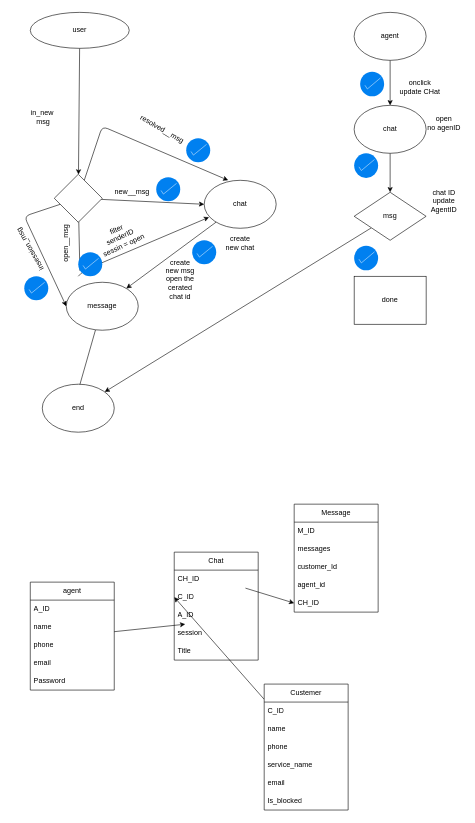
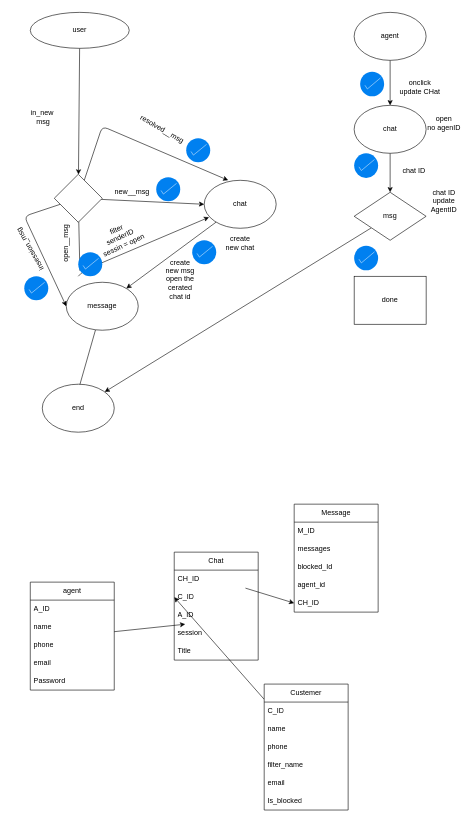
  <mxCell id="0" />
  <mxCell id="1" parent="0" />
  <mxCell id="2" style="edgeStyle=none;html=1;entryX=0;entryY=0.5;entryDx=0;entryDy=0;" parent="1" source="3" target="19" edge="1"><mxGeometry relative="1" as="geometry" /></mxCell>
  <mxCell id="3" value="Custemer" style="swimlane;fontStyle=0;childLayout=stackLayout;horizontal=1;startSize=30;horizontalStack=0;resizeParent=1;resizeParentMax=0;resizeLast=0;collapsible=1;marginBottom=0;whiteSpace=wrap;html=1;" parent="1" vertex="1"><mxGeometry x="440" y="1140" width="140" height="210" as="geometry" /></mxCell>
  <mxCell id="4" value="C_ID" style="text;strokeColor=none;fillColor=none;align=left;verticalAlign=middle;spacingLeft=4;spacingRight=4;overflow=hidden;points=[[0,0.5],[1,0.5]];portConstraint=eastwest;rotatable=0;whiteSpace=wrap;html=1;" parent="3" vertex="1"><mxGeometry y="30" width="140" height="30" as="geometry" /></mxCell>
  <mxCell id="5" value="name" style="text;strokeColor=none;fillColor=none;align=left;verticalAlign=middle;spacingLeft=4;spacingRight=4;overflow=hidden;points=[[0,0.5],[1,0.5]];portConstraint=eastwest;rotatable=0;whiteSpace=wrap;html=1;" parent="3" vertex="1"><mxGeometry y="60" width="140" height="30" as="geometry" /></mxCell>
  <mxCell id="6" value="phone" style="text;strokeColor=none;fillColor=none;align=left;verticalAlign=middle;spacingLeft=4;spacingRight=4;overflow=hidden;points=[[0,0.5],[1,0.5]];portConstraint=eastwest;rotatable=0;whiteSpace=wrap;html=1;" parent="3" vertex="1"><mxGeometry y="90" width="140" height="30" as="geometry" /></mxCell>
- <mxCell id="7" value="service_name" style="text;strokeColor=none;fillColor=none;align=left;verticalAlign=middle;spacingLeft=4;spacingRight=4;overflow=hidden;points=[[0,0.5],[1,0.5]];portConstraint=eastwest;rotatable=0;whiteSpace=wrap;html=1;" parent="3" vertex="1"><mxGeometry y="120" width="140" height="30" as="geometry" /></mxCell>
+ <mxCell id="7" value="filter_name" style="text;strokeColor=none;fillColor=none;align=left;verticalAlign=middle;spacingLeft=4;spacingRight=4;overflow=hidden;points=[[0,0.5],[1,0.5]];portConstraint=eastwest;rotatable=0;whiteSpace=wrap;html=1;" parent="3" vertex="1"><mxGeometry y="120" width="140" height="30" as="geometry" /></mxCell>
  <mxCell id="8" value="email" style="text;strokeColor=none;fillColor=none;align=left;verticalAlign=middle;spacingLeft=4;spacingRight=4;overflow=hidden;points=[[0,0.5],[1,0.5]];portConstraint=eastwest;rotatable=0;whiteSpace=wrap;html=1;" parent="3" vertex="1"><mxGeometry y="150" width="140" height="30" as="geometry" /></mxCell>
  <mxCell id="9" value="Is_blocked" style="text;strokeColor=none;fillColor=none;align=left;verticalAlign=middle;spacingLeft=4;spacingRight=4;overflow=hidden;points=[[0,0.5],[1,0.5]];portConstraint=eastwest;rotatable=0;whiteSpace=wrap;html=1;" parent="3" vertex="1"><mxGeometry y="180" width="140" height="30" as="geometry" /></mxCell>
  <mxCell id="10" style="edgeStyle=none;html=1;entryX=0.131;entryY=0.006;entryDx=0;entryDy=0;entryPerimeter=0;" parent="1" source="11" target="21" edge="1"><mxGeometry relative="1" as="geometry" /></mxCell>
  <mxCell id="11" value="agent" style="swimlane;fontStyle=0;childLayout=stackLayout;horizontal=1;startSize=30;horizontalStack=0;resizeParent=1;resizeParentMax=0;resizeLast=0;collapsible=1;marginBottom=0;whiteSpace=wrap;html=1;" parent="1" vertex="1"><mxGeometry x="50" y="970" width="140" height="180" as="geometry" /></mxCell>
  <mxCell id="12" value="A_ID" style="text;strokeColor=none;fillColor=none;align=left;verticalAlign=middle;spacingLeft=4;spacingRight=4;overflow=hidden;points=[[0,0.5],[1,0.5]];portConstraint=eastwest;rotatable=0;whiteSpace=wrap;html=1;" parent="11" vertex="1"><mxGeometry y="30" width="140" height="30" as="geometry" /></mxCell>
  <mxCell id="13" value="name" style="text;strokeColor=none;fillColor=none;align=left;verticalAlign=middle;spacingLeft=4;spacingRight=4;overflow=hidden;points=[[0,0.5],[1,0.5]];portConstraint=eastwest;rotatable=0;whiteSpace=wrap;html=1;" parent="11" vertex="1"><mxGeometry y="60" width="140" height="30" as="geometry" /></mxCell>
  <mxCell id="14" value="phone" style="text;strokeColor=none;fillColor=none;align=left;verticalAlign=middle;spacingLeft=4;spacingRight=4;overflow=hidden;points=[[0,0.5],[1,0.5]];portConstraint=eastwest;rotatable=0;whiteSpace=wrap;html=1;" parent="11" vertex="1"><mxGeometry y="90" width="140" height="30" as="geometry" /></mxCell>
  <mxCell id="15" value="email" style="text;strokeColor=none;fillColor=none;align=left;verticalAlign=middle;spacingLeft=4;spacingRight=4;overflow=hidden;points=[[0,0.5],[1,0.5]];portConstraint=eastwest;rotatable=0;whiteSpace=wrap;html=1;" parent="11" vertex="1"><mxGeometry y="120" width="140" height="30" as="geometry" /></mxCell>
  <mxCell id="16" value="Password" style="text;strokeColor=none;fillColor=none;align=left;verticalAlign=middle;spacingLeft=4;spacingRight=4;overflow=hidden;points=[[0,0.5],[1,0.5]];portConstraint=eastwest;rotatable=0;whiteSpace=wrap;html=1;" parent="11" vertex="1"><mxGeometry y="150" width="140" height="30" as="geometry" /></mxCell>
  <mxCell id="17" value="Chat" style="swimlane;fontStyle=0;childLayout=stackLayout;horizontal=1;startSize=30;horizontalStack=0;resizeParent=1;resizeParentMax=0;resizeLast=0;collapsible=1;marginBottom=0;whiteSpace=wrap;html=1;" parent="1" vertex="1"><mxGeometry x="290" y="920" width="140" height="180" as="geometry" /></mxCell>
  <mxCell id="18" value="CH_ID" style="text;strokeColor=none;fillColor=none;align=left;verticalAlign=middle;spacingLeft=4;spacingRight=4;overflow=hidden;points=[[0,0.5],[1,0.5]];portConstraint=eastwest;rotatable=0;whiteSpace=wrap;html=1;" parent="17" vertex="1"><mxGeometry y="30" width="140" height="30" as="geometry" /></mxCell>
  <mxCell id="19" value="C_ID" style="text;strokeColor=none;fillColor=none;align=left;verticalAlign=middle;spacingLeft=4;spacingRight=4;overflow=hidden;points=[[0,0.5],[1,0.5]];portConstraint=eastwest;rotatable=0;whiteSpace=wrap;html=1;" parent="17" vertex="1"><mxGeometry y="60" width="140" height="30" as="geometry" /></mxCell>
  <mxCell id="20" value="A_ID" style="text;strokeColor=none;fillColor=none;align=left;verticalAlign=middle;spacingLeft=4;spacingRight=4;overflow=hidden;points=[[0,0.5],[1,0.5]];portConstraint=eastwest;rotatable=0;whiteSpace=wrap;html=1;" parent="17" vertex="1"><mxGeometry y="90" width="140" height="30" as="geometry" /></mxCell>
  <mxCell id="21" value="session" style="text;strokeColor=none;fillColor=none;align=left;verticalAlign=middle;spacingLeft=4;spacingRight=4;overflow=hidden;points=[[0,0.5],[1,0.5]];portConstraint=eastwest;rotatable=0;whiteSpace=wrap;html=1;" parent="17" vertex="1"><mxGeometry y="120" width="140" height="30" as="geometry" /></mxCell>
  <mxCell id="22" value="Title" style="text;strokeColor=none;fillColor=none;align=left;verticalAlign=middle;spacingLeft=4;spacingRight=4;overflow=hidden;points=[[0,0.5],[1,0.5]];portConstraint=eastwest;rotatable=0;whiteSpace=wrap;html=1;" parent="17" vertex="1"><mxGeometry y="150" width="140" height="30" as="geometry" /></mxCell>
  <mxCell id="23" value="Message" style="swimlane;fontStyle=0;childLayout=stackLayout;horizontal=1;startSize=30;horizontalStack=0;resizeParent=1;resizeParentMax=0;resizeLast=0;collapsible=1;marginBottom=0;whiteSpace=wrap;html=1;" parent="1" vertex="1"><mxGeometry x="490" y="840" width="140" height="180" as="geometry" /></mxCell>
  <mxCell id="24" value="M_ID" style="text;strokeColor=none;fillColor=none;align=left;verticalAlign=middle;spacingLeft=4;spacingRight=4;overflow=hidden;points=[[0,0.5],[1,0.5]];portConstraint=eastwest;rotatable=0;whiteSpace=wrap;html=1;" parent="23" vertex="1"><mxGeometry y="30" width="140" height="30" as="geometry" /></mxCell>
  <mxCell id="25" value="messages" style="text;strokeColor=none;fillColor=none;align=left;verticalAlign=middle;spacingLeft=4;spacingRight=4;overflow=hidden;points=[[0,0.5],[1,0.5]];portConstraint=eastwest;rotatable=0;whiteSpace=wrap;html=1;" parent="23" vertex="1"><mxGeometry y="60" width="140" height="30" as="geometry" /></mxCell>
- <mxCell id="26" value="customer_Id" style="text;strokeColor=none;fillColor=none;align=left;verticalAlign=middle;spacingLeft=4;spacingRight=4;overflow=hidden;points=[[0,0.5],[1,0.5]];portConstraint=eastwest;rotatable=0;whiteSpace=wrap;html=1;" parent="23" vertex="1"><mxGeometry y="90" width="140" height="30" as="geometry" /></mxCell>
+ <mxCell id="26" value="blocked_Id" style="text;strokeColor=none;fillColor=none;align=left;verticalAlign=middle;spacingLeft=4;spacingRight=4;overflow=hidden;points=[[0,0.5],[1,0.5]];portConstraint=eastwest;rotatable=0;whiteSpace=wrap;html=1;" parent="23" vertex="1"><mxGeometry y="90" width="140" height="30" as="geometry" /></mxCell>
  <mxCell id="27" value="agent_id" style="text;strokeColor=none;fillColor=none;align=left;verticalAlign=middle;spacingLeft=4;spacingRight=4;overflow=hidden;points=[[0,0.5],[1,0.5]];portConstraint=eastwest;rotatable=0;whiteSpace=wrap;html=1;" parent="23" vertex="1"><mxGeometry y="120" width="140" height="30" as="geometry" /></mxCell>
  <mxCell id="28" value="CH_ID" style="text;strokeColor=none;fillColor=none;align=left;verticalAlign=middle;spacingLeft=4;spacingRight=4;overflow=hidden;points=[[0,0.5],[1,0.5]];portConstraint=eastwest;rotatable=0;whiteSpace=wrap;html=1;" parent="23" vertex="1"><mxGeometry y="150" width="140" height="30" as="geometry" /></mxCell>
  <mxCell id="29" style="edgeStyle=none;html=1;entryX=0;entryY=0.5;entryDx=0;entryDy=0;" parent="1" source="18" target="28" edge="1"><mxGeometry relative="1" as="geometry" /></mxCell>
  <mxCell id="30" style="edgeStyle=none;html=1;" parent="1" source="31" target="38" edge="1"><mxGeometry relative="1" as="geometry"><mxPoint x="110" y="160" as="targetPoint" /></mxGeometry></mxCell>
  <mxCell id="31" value="user" style="ellipse;whiteSpace=wrap;html=1;" parent="1" vertex="1"><mxGeometry x="50" y="20" width="165" height="60" as="geometry" /></mxCell>
  <mxCell id="32" style="edgeStyle=none;html=1;" parent="1" source="33" target="48" edge="1"><mxGeometry relative="1" as="geometry" /></mxCell>
  <mxCell id="33" value="chat" style="ellipse;whiteSpace=wrap;html=1;" parent="1" vertex="1"><mxGeometry x="340" y="300" width="120" height="80" as="geometry" /></mxCell>
  <mxCell id="34" style="edgeStyle=none;html=1;entryX=0;entryY=0.5;entryDx=0;entryDy=0;" parent="1" source="38" target="33" edge="1"><mxGeometry relative="1" as="geometry" /></mxCell>
  <mxCell id="35" style="edgeStyle=none;html=1;entryX=0.067;entryY=0.77;entryDx=0;entryDy=0;entryPerimeter=0;startArrow=none;" parent="1" source="61" target="33" edge="1"><mxGeometry relative="1" as="geometry"><mxPoint x="170" y="430" as="targetPoint" /><Array as="points"><mxPoint x="140" y="450" /></Array></mxGeometry></mxCell>
  <mxCell id="36" style="edgeStyle=none;html=1;entryX=0.333;entryY=0;entryDx=0;entryDy=0;entryPerimeter=0;" parent="1" source="38" target="33" edge="1"><mxGeometry relative="1" as="geometry"><mxPoint x="210" y="170" as="targetPoint" /><Array as="points"><mxPoint x="170" y="210" /></Array></mxGeometry></mxCell>
  <mxCell id="37" style="edgeStyle=none;html=1;entryX=0;entryY=0.5;entryDx=0;entryDy=0;" edge="1" parent="1" source="38" target="48"><mxGeometry relative="1" as="geometry"><mxPoint y="330" as="targetPoint" x="-40" /><Array as="points"><mxPoint x="40" y="360" /></Array></mxGeometry></mxCell>
  <mxCell id="38" value="" style="rhombus;whiteSpace=wrap;html=1;" parent="1" vertex="1"><mxGeometry x="90" y="290" width="80" height="80" as="geometry" /></mxCell>
  <mxCell id="39" value="new__msg" style="text;html=1;strokeColor=none;fillColor=none;align=center;verticalAlign=middle;whiteSpace=wrap;rounded=0;" parent="1" vertex="1"><mxGeometry x="190" y="305" width="60" height="30" as="geometry" /></mxCell>
  <mxCell id="40" value="open__msg" style="text;html=1;strokeColor=none;fillColor=none;align=center;verticalAlign=middle;whiteSpace=wrap;rounded=0;rotation=-90;" parent="1" vertex="1"><mxGeometry x="80" y="390" width="60" height="30" as="geometry" /></mxCell>
  <mxCell id="41" style="edgeStyle=none;html=1;" parent="1" source="42" target="52" edge="1"><mxGeometry relative="1" as="geometry" /></mxCell>
  <mxCell id="42" value="agent" style="ellipse;whiteSpace=wrap;html=1;" parent="1" vertex="1"><mxGeometry x="590" y="20" width="120" height="80" as="geometry" /></mxCell>
  <mxCell id="43" value="resolved__msg" style="text;html=1;strokeColor=none;fillColor=none;align=center;verticalAlign=middle;whiteSpace=wrap;rounded=0;rotation=30;" parent="1" vertex="1"><mxGeometry x="240" y="200" width="60" height="30" as="geometry" /></mxCell>
  <mxCell id="44" value="create new chat" style="text;html=1;strokeColor=none;fillColor=none;align=center;verticalAlign=middle;whiteSpace=wrap;rounded=0;" parent="1" vertex="1"><mxGeometry x="370" y="390" width="60" height="30" as="geometry" /></mxCell>
  <mxCell id="45" value="create new msg open the cerated chat id" style="text;html=1;strokeColor=none;fillColor=none;align=center;verticalAlign=middle;whiteSpace=wrap;rounded=0;" parent="1" vertex="1"><mxGeometry x="270" y="450" width="60" height="30" as="geometry" /></mxCell>
  <mxCell id="46" value="open&lt;br&gt;no agenID" style="text;html=1;strokeColor=none;fillColor=none;align=center;verticalAlign=middle;whiteSpace=wrap;rounded=0;" parent="1" vertex="1"><mxGeometry x="710" y="190" width="60" height="30" as="geometry" /></mxCell>
  <mxCell id="47" style="edgeStyle=none;html=1;" parent="1" source="48" edge="1"><mxGeometry relative="1" as="geometry"><mxPoint x="130" y="650" as="targetPoint" /></mxGeometry></mxCell>
  <mxCell id="48" value="message" style="ellipse;whiteSpace=wrap;html=1;" parent="1" vertex="1"><mxGeometry x="110" y="470" width="120" height="80" as="geometry" /></mxCell>
  <mxCell id="49" value="end" style="ellipse;whiteSpace=wrap;html=1;" parent="1" vertex="1"><mxGeometry x="70" y="640" width="120" height="80" as="geometry" /></mxCell>
  <mxCell id="50" value="filter&lt;br&gt;senderID&lt;br&gt;sessin = open" style="text;html=1;strokeColor=none;fillColor=none;align=center;verticalAlign=middle;whiteSpace=wrap;rounded=0;rotation=-25;" parent="1" vertex="1"><mxGeometry x="150" y="380" width="100" height="30" as="geometry" /></mxCell>
  <mxCell id="51" style="edgeStyle=none;html=1;" parent="1" source="52" target="55" edge="1"><mxGeometry relative="1" as="geometry" /></mxCell>
  <mxCell id="52" value="chat" style="ellipse;whiteSpace=wrap;html=1;" parent="1" vertex="1"><mxGeometry x="590" y="175" width="120" height="80" as="geometry" /></mxCell>
  <mxCell id="53" value="onclick&lt;br&gt;update CHat" style="text;html=1;strokeColor=none;fillColor=none;align=center;verticalAlign=middle;whiteSpace=wrap;rounded=0;" parent="1" vertex="1"><mxGeometry x="660" y="130" width="80" height="30" as="geometry" /></mxCell>
  <mxCell id="54" style="edgeStyle=none;html=1;" parent="1" source="55" target="49" edge="1"><mxGeometry relative="1" as="geometry" /></mxCell>
  <mxCell id="55" value="msg" style="rhombus;whiteSpace=wrap;html=1;" parent="1" vertex="1"><mxGeometry x="590" y="320" width="120" height="80" as="geometry" /></mxCell>
+ <mxCell id="56" value="chat ID" style="text;html=1;strokeColor=none;fillColor=none;align=center;verticalAlign=middle;whiteSpace=wrap;rounded=0;" parent="1" vertex="1"><mxGeometry x="660" y="270" width="60" height="30" as="geometry" /></mxCell>
  <mxCell id="57" value="done" style="whiteSpace=wrap;html=1;rounded=0;" parent="1" vertex="1"><mxGeometry x="590" y="460" width="120" height="80" as="geometry" /></mxCell>
  <mxCell id="58" value="chat ID&lt;br&gt;update AgentID" style="text;html=1;strokeColor=none;fillColor=none;align=center;verticalAlign=middle;whiteSpace=wrap;rounded=0;" parent="1" vertex="1"><mxGeometry x="710" y="320" width="60" height="30" as="geometry" /></mxCell>
  <mxCell id="59" value="insession_msg" style="text;html=1;strokeColor=none;fillColor=none;align=center;verticalAlign=middle;whiteSpace=wrap;rounded=0;rotation=-120;" vertex="1" parent="1"><mxGeometry x="20" y="400" width="60" height="30" as="geometry" /></mxCell>
  <mxCell id="60" value="" style="edgeStyle=none;html=1;entryX=0.067;entryY=0.77;entryDx=0;entryDy=0;entryPerimeter=0;endArrow=none;" edge="1" parent="1" source="38" target="61"><mxGeometry relative="1" as="geometry"><mxPoint x="348.04" y="361.6" as="targetPoint" /><Array as="points" /><mxPoint x="133.077" y="366.923" as="sourcePoint" /></mxGeometry></mxCell>
  <mxCell id="61" value="" style="html=1;verticalLabelPosition=bottom;labelBackgroundColor=#ffffff;verticalAlign=top;shadow=0;dashed=0;strokeWidth=2;shape=mxgraph.ios7.misc.select;fillColor=#0080f0;strokeColor=#ffffff;sketch=0;" vertex="1" parent="1"><mxGeometry x="130" y="420" width="40" height="40" as="geometry" /></mxCell>
  <mxCell id="62" value="" style="html=1;verticalLabelPosition=bottom;labelBackgroundColor=#ffffff;verticalAlign=top;shadow=0;dashed=0;strokeWidth=2;shape=mxgraph.ios7.misc.select;fillColor=#0080f0;strokeColor=#ffffff;sketch=0;" vertex="1" parent="1"><mxGeometry x="310" y="230" width="40" height="40" as="geometry" /></mxCell>
  <mxCell id="63" value="" style="html=1;verticalLabelPosition=bottom;labelBackgroundColor=#ffffff;verticalAlign=top;shadow=0;dashed=0;strokeWidth=2;shape=mxgraph.ios7.misc.select;fillColor=#0080f0;strokeColor=#ffffff;sketch=0;" vertex="1" parent="1"><mxGeometry x="260" y="295" width="40" height="40" as="geometry" /></mxCell>
  <mxCell id="64" value="" style="html=1;verticalLabelPosition=bottom;labelBackgroundColor=#ffffff;verticalAlign=top;shadow=0;dashed=0;strokeWidth=2;shape=mxgraph.ios7.misc.select;fillColor=#0080f0;strokeColor=#ffffff;sketch=0;" vertex="1" parent="1"><mxGeometry x="320" y="400" width="40" height="40" as="geometry" /></mxCell>
  <mxCell id="65" value="" style="html=1;verticalLabelPosition=bottom;labelBackgroundColor=#ffffff;verticalAlign=top;shadow=0;dashed=0;strokeWidth=2;shape=mxgraph.ios7.misc.select;fillColor=#0080f0;strokeColor=#ffffff;sketch=0;" vertex="1" parent="1"><mxGeometry x="40" y="460" width="40" height="40" as="geometry" /></mxCell>
  <mxCell id="66" value="in_new&lt;br&gt;&amp;nbsp;msg" style="text;html=1;strokeColor=none;fillColor=none;align=center;verticalAlign=middle;whiteSpace=wrap;rounded=0;" vertex="1" parent="1"><mxGeometry x="40" y="180" width="60" height="30" as="geometry" /></mxCell>
  <mxCell id="67" value="" style="html=1;verticalLabelPosition=bottom;labelBackgroundColor=#ffffff;verticalAlign=top;shadow=0;dashed=0;strokeWidth=2;shape=mxgraph.ios7.misc.select;fillColor=#0080f0;strokeColor=#ffffff;sketch=0;" vertex="1" parent="1"><mxGeometry x="600" y="119" width="40" height="41" as="geometry" /></mxCell>
  <mxCell id="68" value="" style="html=1;verticalLabelPosition=bottom;labelBackgroundColor=#ffffff;verticalAlign=top;shadow=0;dashed=0;strokeWidth=2;shape=mxgraph.ios7.misc.select;fillColor=#0080f0;strokeColor=#ffffff;sketch=0;" vertex="1" parent="1"><mxGeometry x="590" y="255" width="40" height="41" as="geometry" /></mxCell>
  <mxCell id="69" value="" style="html=1;verticalLabelPosition=bottom;labelBackgroundColor=#ffffff;verticalAlign=top;shadow=0;dashed=0;strokeWidth=2;shape=mxgraph.ios7.misc.select;fillColor=#0080f0;strokeColor=#ffffff;sketch=0;" vertex="1" parent="1"><mxGeometry x="590" y="409" width="40" height="41" as="geometry" /></mxCell>
